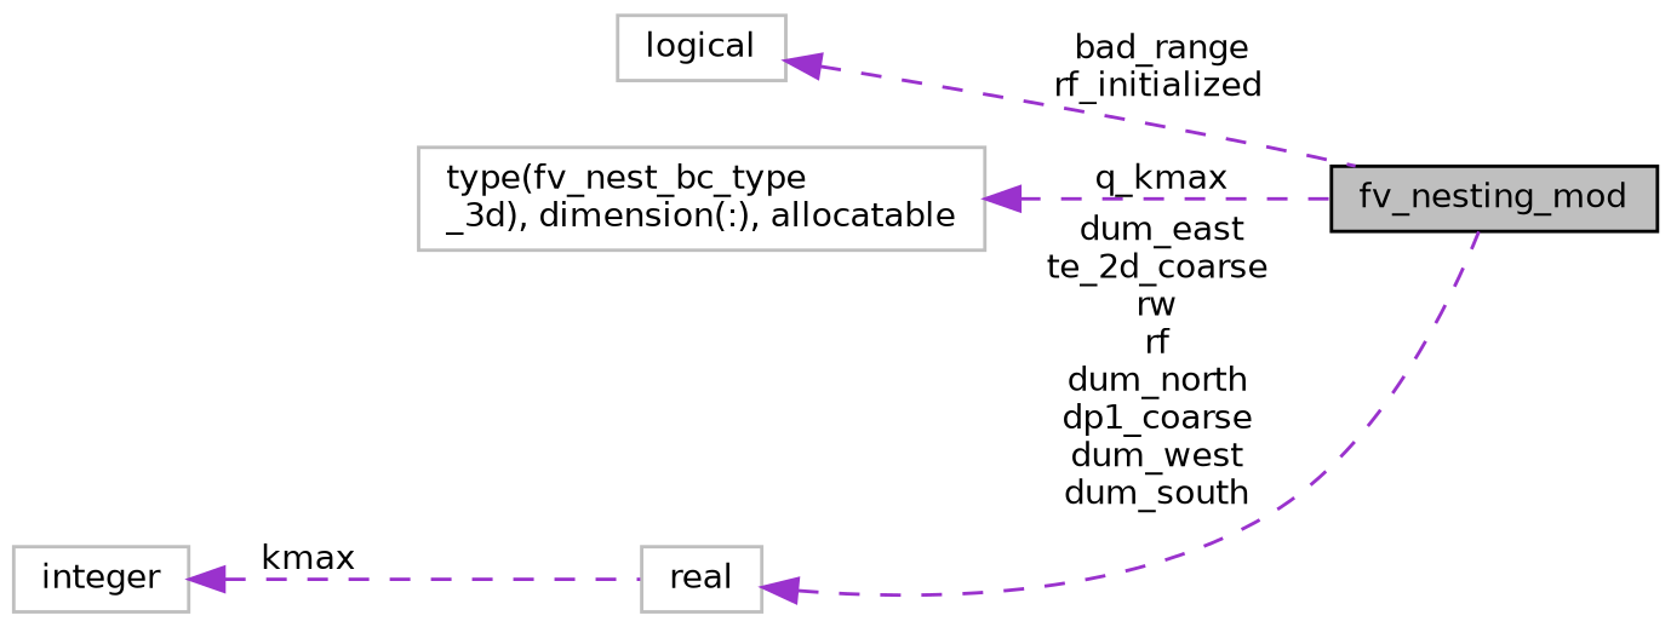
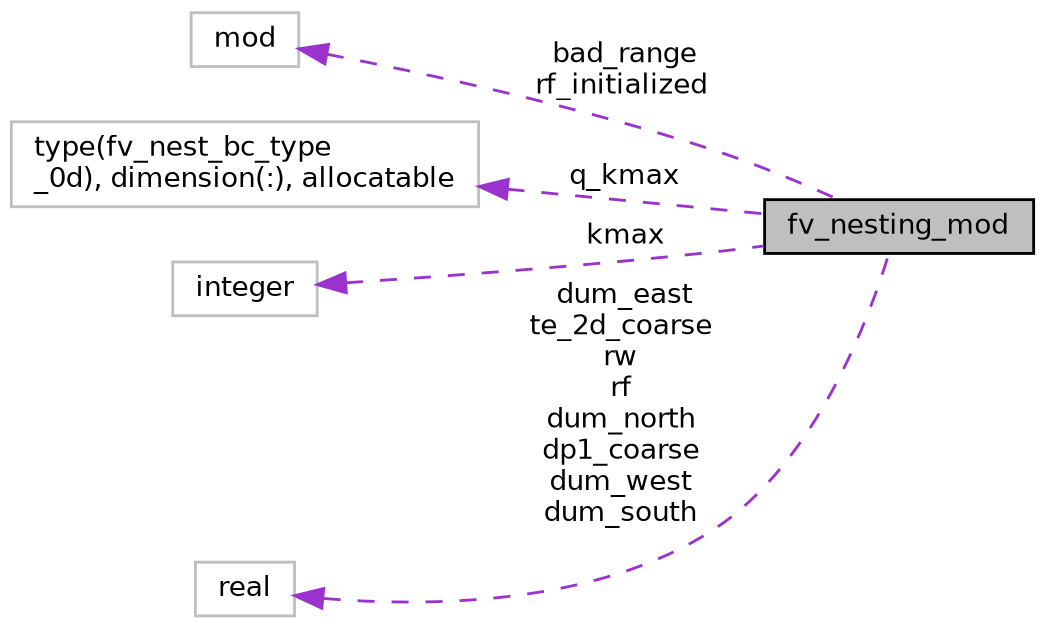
  digraph {
    rankdir=LR
    node [color=grey75 fillcolor=white fontname=Helvetica fontsize=10 shape=record style=filled]
    edge [color=darkorchid3 dir=back fontname=Helvetica fontsize=10 labelfontname=Helvetica labelfontsize=10 style=dashed]
    n1 [color=black fillcolor=grey75 fontcolor=black height=0.2 label=fv_nesting_mod width=0.4]
-   n2 [height=0.2 label=logical width=0.4]
-   n3 [height=0.2 label="type(fv_nest_bc_type\l_3d), dimension(:), allocatable" width=0.4]
+   n2 [height=0.2 label=mod width=0.4]
+   n3 [height=0.2 label="type(fv_nest_bc_type\l_0d), dimension(:), allocatable" width=0.4]
    n4 [height=0.2 label=integer width=0.4]
    n5 [height=0.2 label=real width=0.4]
    n2 -> n1 [label=" bad_range\nrf_initialized"]
    n3 -> n1 [label=" q_kmax"]
-   n4 -> n5 [label=" kmax"]
+   n4 -> n1 [label=" kmax"]
    n5 -> n1 [label=" dum_east\nte_2d_coarse\nrw\nrf\ndum_north\ndp1_coarse\ndum_west\ndum_south"]
  }
